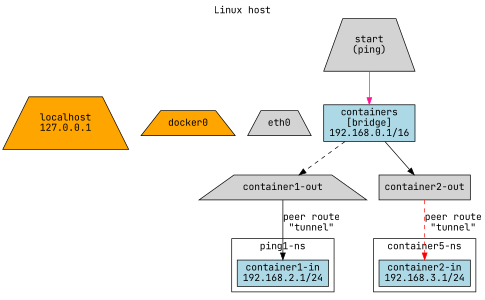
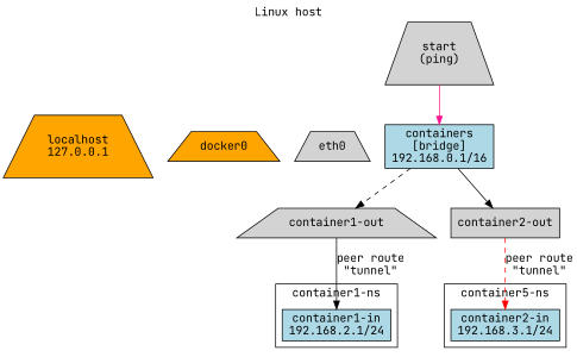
  digraph {
    compound=true
    fontname="JetBrains Mono"
    label="Linux host"
    labelloc=t
    splines=line
    node [fillcolor=lightgrey fontname="JetBrains Mono" shape=trapezium style=filled]
    edge [color=black fontname="JetBrains Mono" style=solid]
    n1 [fillcolor=orange label="localhost\n127.0.0.1"]
    n2 [fillcolor=orange label=docker0]
    n3 [label=eth0]
    n4 [fillcolor=lightblue label="containers\n[bridge]\n192.168.0.1/16\n" shape=box]
    n5 [label="container1-out"]
    n6 [label="container2-out" shape=box]
    n7 [fillcolor=lightblue label="container1-in\n192.168.2.1/24" shape=box]
    n8 [fillcolor=lightblue label="container2-in\n192.168.3.1/24" shape=box]
    n9 [label="start\n(ping)"]
    subgraph sub_1 {
      rank=same
      n1
      n2
      n3
      n4
    }
    subgraph sub_2 {
      rank=same
      n5
      n6
    }
    subgraph cluster_3 {
-     label="ping1-ns"
+     label="container1-ns"
      n7
    }
    subgraph cluster_4 {
      label="container5-ns"
      n8
    }
    n4 -> n5 [style=dashed]
    n4 -> n6
    n5 -> n7 [label="peer route\n\"tunnel\""]
    n6 -> n8 [color=red label="peer route\n\"tunnel\"" style=dashed]
    n9 -> n4 [color=deeppink]
  }
